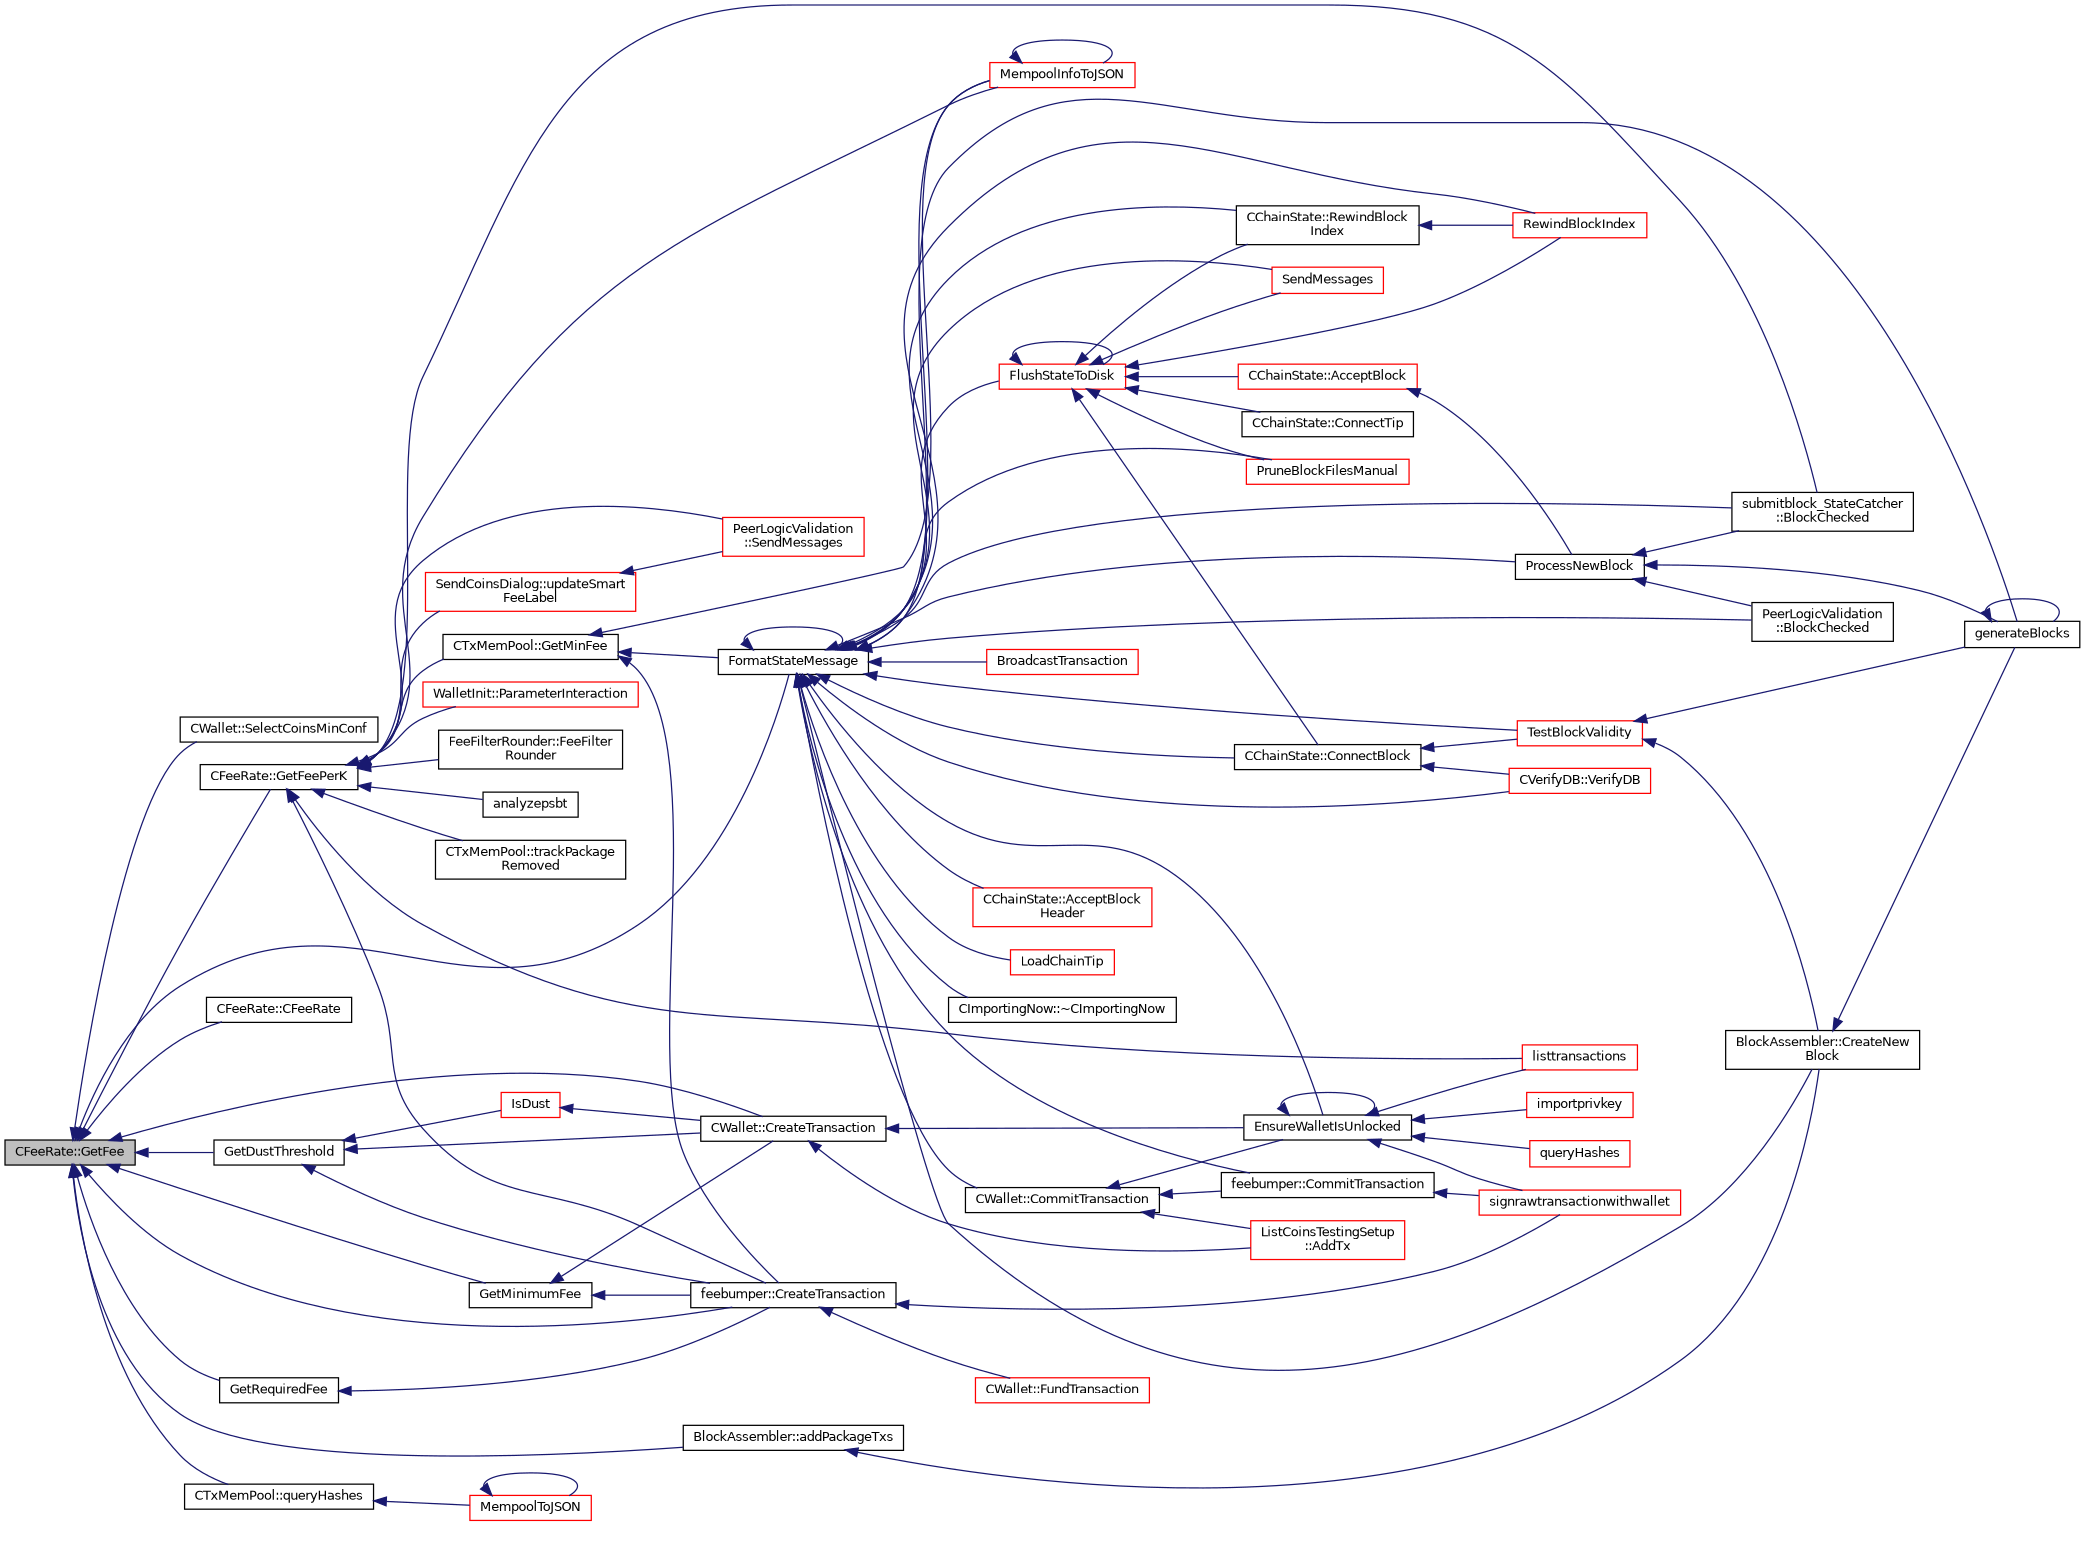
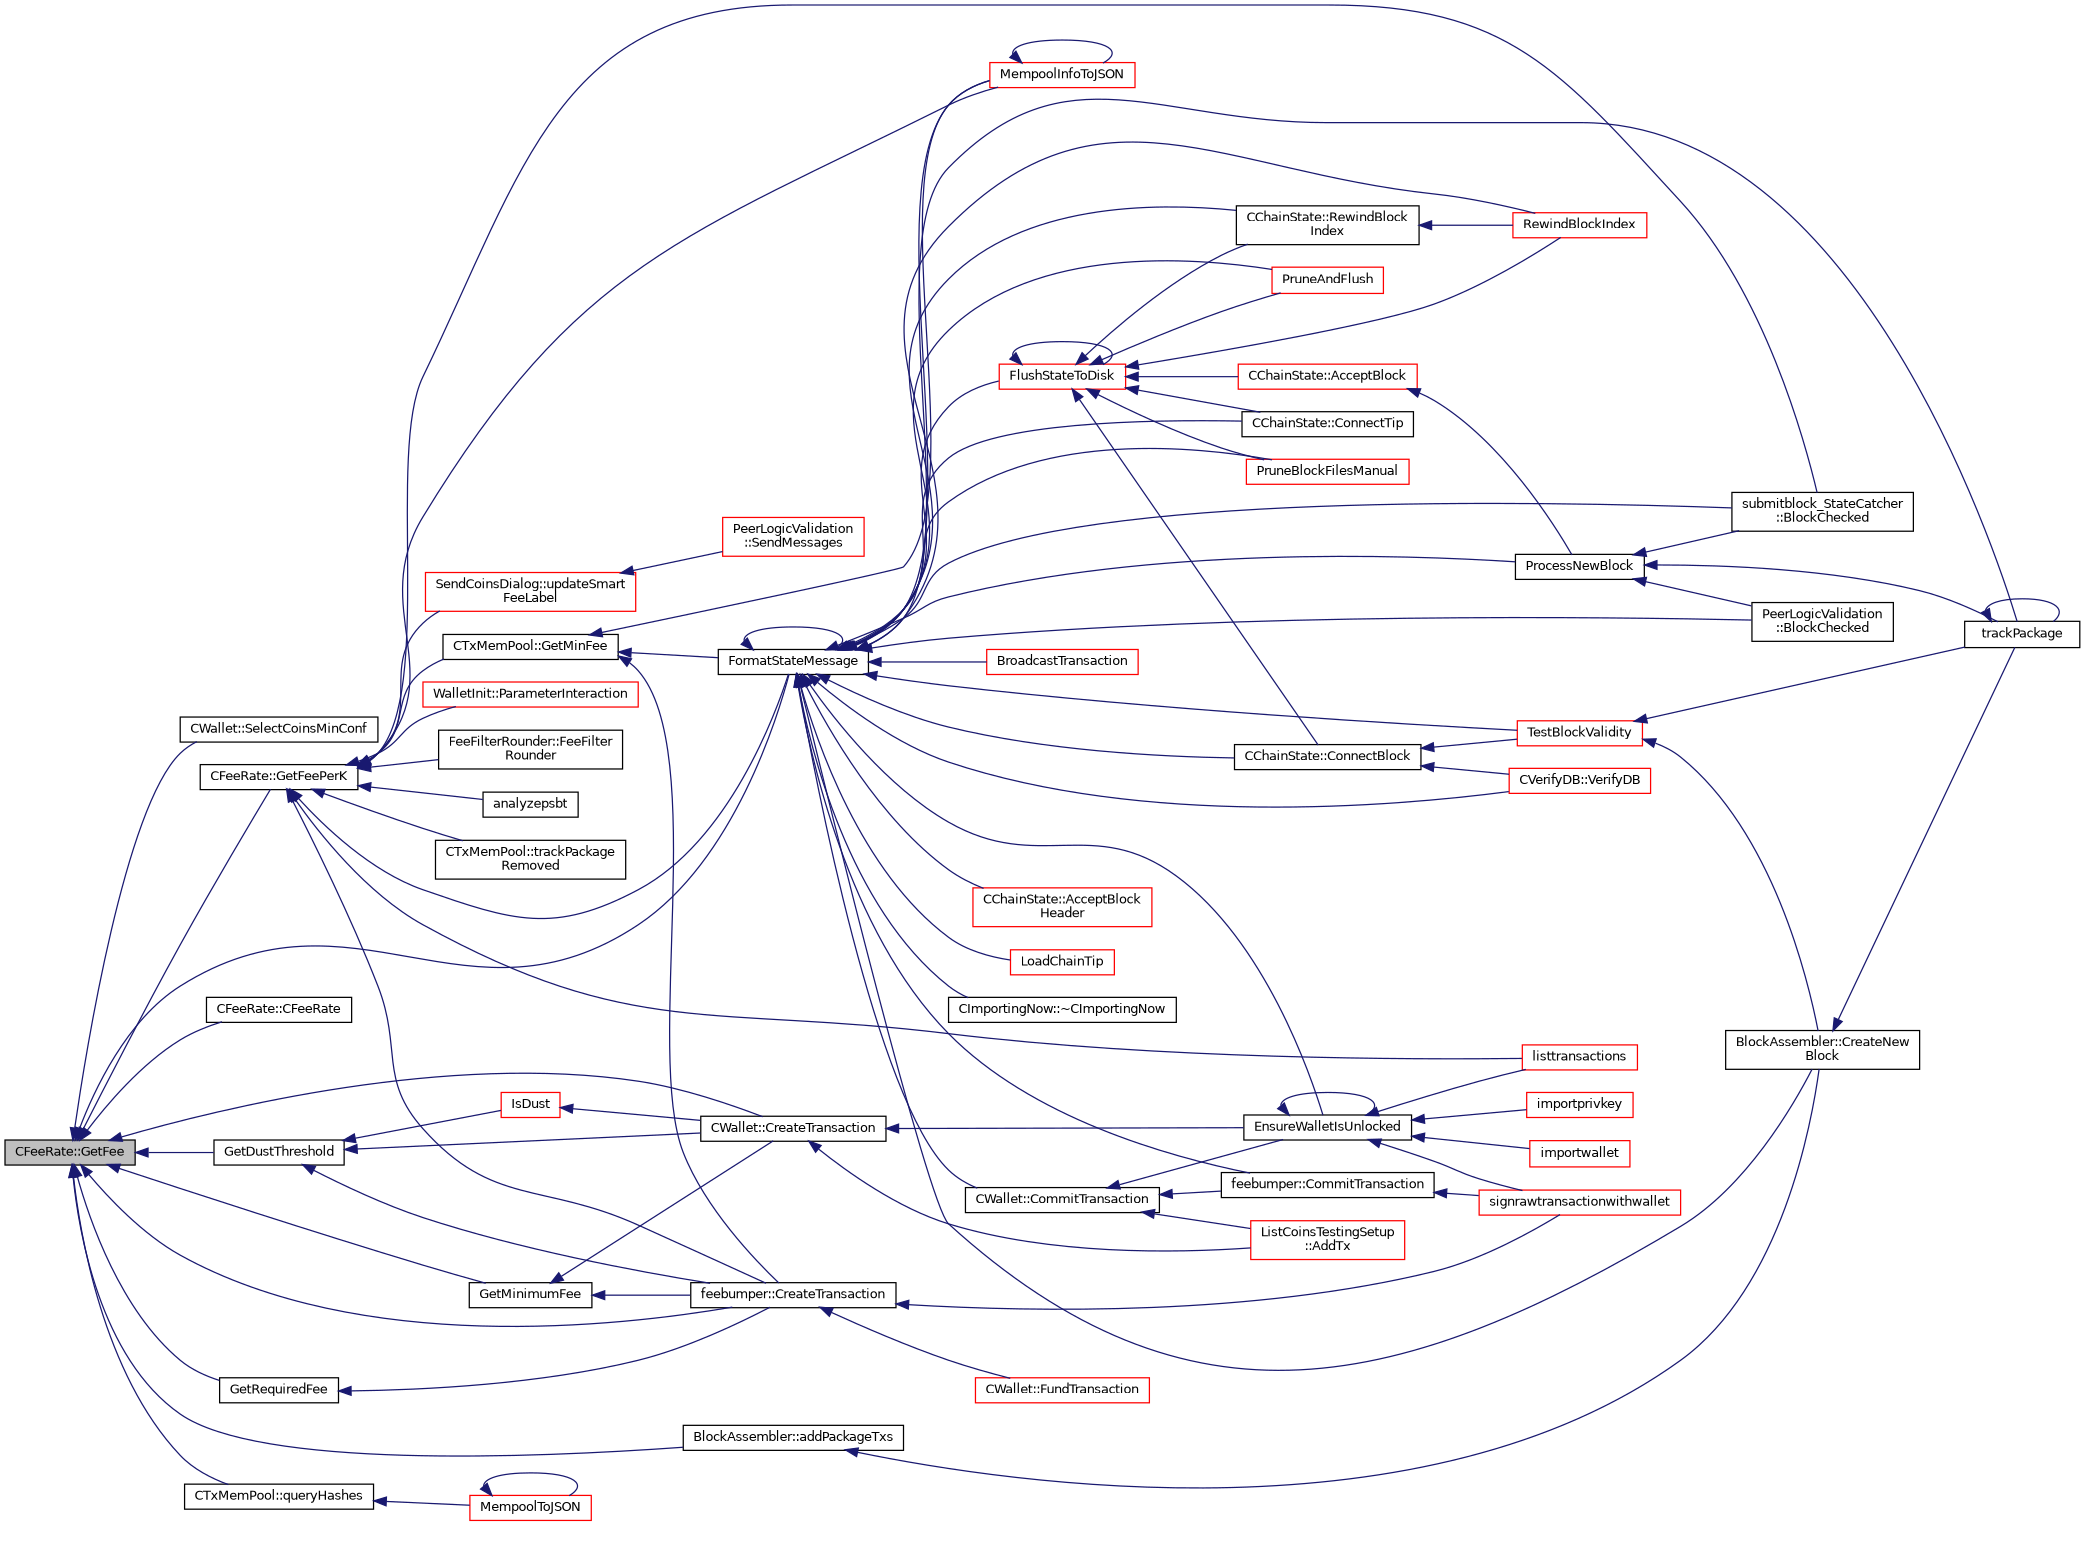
  digraph {
    rankdir=LR
    node [color=black fillcolor=white fontname=Helvetica fontsize=10 shape=record style=filled]
    edge [color=midnightblue dir=back fontname=Helvetica fontsize=10 labelfontname=Helvetica labelfontsize=10 style=solid]
    n1 [fillcolor=grey75 fontcolor=black height=0.2 label="CFeeRate::GetFee" width=0.4]
    n2 [height=0.2 label="CWallet::SelectCoinsMinConf" width=0.4]
    n3 [height=0.2 label="CWallet::CreateTransaction" width=0.4]
    n4 [height=0.2 label="BlockAssembler::addPackageTxs" width=0.4]
    n5 [height=0.2 label="CFeeRate::CFeeRate" width=0.4]
    n6 [height=0.2 label="CFeeRate::GetFeePerK" width=0.4]
    n7 [height=0.2 label=FormatStateMessage width=0.4]
    n8 [height=0.2 label="feebumper::CreateTransaction" width=0.4]
    n9 [height=0.2 label=GetRequiredFee width=0.4]
    n10 [height=0.2 label=GetMinimumFee width=0.4]
    n11 [height=0.2 label=GetDustThreshold width=0.4]
    n12 [height=0.2 label="CTxMemPool::queryHashes" width=0.4]
    n13 [height=0.2 label=EnsureWalletIsUnlocked width=0.4]
    n14 [color=red height=0.2 label="ListCoinsTestingSetup\l::AddTx" width=0.4]
    n15 [height=0.2 label="BlockAssembler::CreateNew\lBlock" width=0.4]
    n16 [color=red height=0.2 label=listtransactions width=0.4]
    n17 [color=red height=0.2 label="WalletInit::ParameterInteraction" width=0.4]
    n18 [color=red height=0.2 label="PeerLogicValidation\l::SendMessages" width=0.4]
    n19 [height=0.2 label="FeeFilterRounder::FeeFilter\lRounder" width=0.4]
    n20 [color=red height=0.2 label="SendCoinsDialog::updateSmart\lFeeLabel" width=0.4]
    n21 [color=red height=0.2 label=MempoolInfoToJSON width=0.4]
    n22 [height=0.2 label="submitblock_StateCatcher\l::BlockChecked" width=0.4]
    n23 [height=0.2 label=analyzepsbt width=0.4]
    n24 [height=0.2 label="CTxMemPool::GetMinFee" width=0.4]
    n25 [height=0.2 label="CTxMemPool::trackPackage\lRemoved" width=0.4]
-   n26 [height=0.2 label=generateBlocks width=0.4]
+   n26 [height=0.2 label=trackPackage width=0.4]
    n27 [height=0.2 label="CImportingNow::~CImportingNow" width=0.4]
    n28 [height=0.2 label="CWallet::CommitTransaction" width=0.4]
    n29 [height=0.2 label="feebumper::CommitTransaction" width=0.4]
    n30 [height=0.2 label="PeerLogicValidation\l::BlockChecked" width=0.4]
    n31 [color=red height=0.2 label=BroadcastTransaction width=0.4]
    n32 [height=0.2 label="CChainState::ConnectBlock" width=0.4]
    n33 [color=red height=0.2 label=TestBlockValidity width=0.4]
    n34 [color=red height=0.2 label="CVerifyDB::VerifyDB" width=0.4]
    n35 [color=red height=0.2 label=FlushStateToDisk width=0.4]
-   n36 [color=red height=0.2 label=SendMessages width=0.4]
+   n36 [color=red height=0.2 label=PruneAndFlush width=0.4]
    n37 [height=0.2 label="CChainState::ConnectTip" width=0.4]
    n38 [height=0.2 label=ProcessNewBlock width=0.4]
    n39 [color=red height=0.2 label=PruneBlockFilesManual width=0.4]
    n40 [height=0.2 label="CChainState::RewindBlock\lIndex" width=0.4]
    n41 [color=red height=0.2 label=RewindBlockIndex width=0.4]
    n42 [color=red height=0.2 label="CChainState::AcceptBlock\lHeader" width=0.4]
    n43 [color=red height=0.2 label=LoadChainTip width=0.4]
    n44 [color=red height=0.2 label=signrawtransactionwithwallet width=0.4]
    n45 [color=red height=0.2 label="CWallet::FundTransaction" width=0.4]
    n46 [color=red height=0.2 label=IsDust width=0.4]
    n47 [color=red height=0.2 label=MempoolToJSON width=0.4]
    n48 [color=red height=0.2 label=importprivkey width=0.4]
-   n49 [color=red height=0.2 label=queryHashes width=0.4]
+   n49 [color=red height=0.2 label=importwallet width=0.4]
    n50 [color=red height=0.2 label="CChainState::AcceptBlock" width=0.4]
    n1 -> n2
    n1 -> n3
    n1 -> n4
    n1 -> n5
    n1 -> n6
    n1 -> n7
    n1 -> n8
    n1 -> n9
    n1 -> n10
    n1 -> n11
    n1 -> n12
    n3 -> n13
    n3 -> n14
    n4 -> n15
    n6 -> n8
    n6 -> n16
    n6 -> n17
-   n6 -> n18
+   n6 -> n7
    n6 -> n19
    n6 -> n20
    n6 -> n21
    n6 -> n22
    n6 -> n23
    n6 -> n24
    n6 -> n25
    n7 -> n7
    n7 -> n13
    n7 -> n15
    n7 -> n21
    n7 -> n22
    n7 -> n26
    n7 -> n27
    n7 -> n28
    n7 -> n29
    n7 -> n30
    n7 -> n31
    n7 -> n32
    n7 -> n33
    n7 -> n34
    n7 -> n35
    n7 -> n36
+   n7 -> n37
    n7 -> n38
    n7 -> n39
    n7 -> n40
    n7 -> n41
    n7 -> n42
    n7 -> n43
    n8 -> n44
    n8 -> n45
    n9 -> n8
    n10 -> n3
    n10 -> n8
    n11 -> n3
    n11 -> n8
    n11 -> n46
    n12 -> n47
    n13 -> n13
    n13 -> n16
    n13 -> n44
    n13 -> n48
    n13 -> n49
    n15 -> n26
    n20 -> n18
    n21 -> n21
    n24 -> n7
    n24 -> n8
    n24 -> n21
    n26 -> n26
    n28 -> n13
    n28 -> n14
    n28 -> n29
    n29 -> n44
    n32 -> n33
    n32 -> n34
    n33 -> n15
    n33 -> n26
    n35 -> n32
    n35 -> n35
    n35 -> n36
    n35 -> n37
    n35 -> n39
    n35 -> n40
    n35 -> n41
    n35 -> n50
    n38 -> n22
    n38 -> n26
    n38 -> n30
    n40 -> n41
    n46 -> n3
    n47 -> n47
    n50 -> n38
  }
